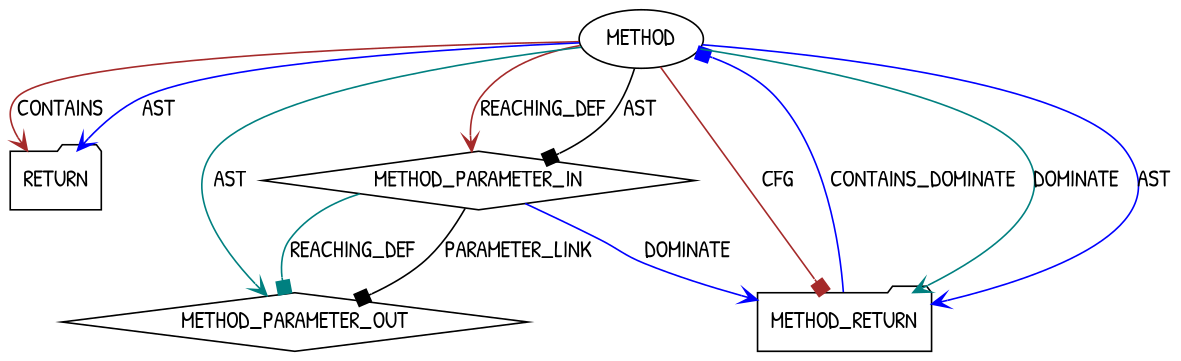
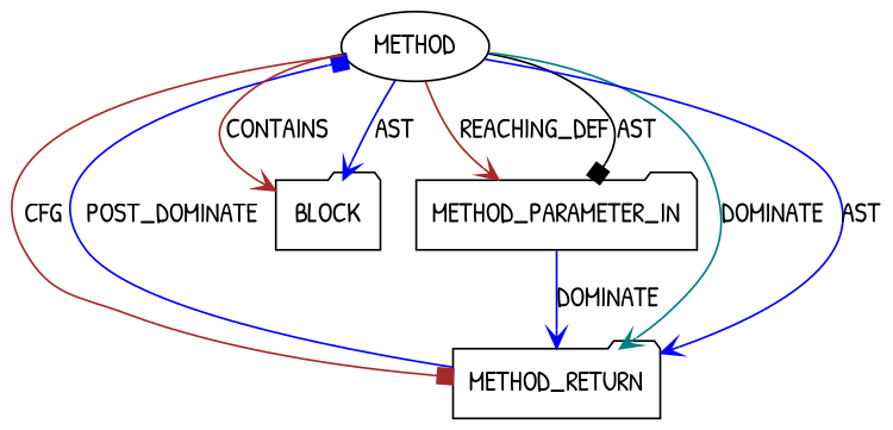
  digraph {
    fontname="Patrick Hand"
    node [CODE="<empty>" ORDER=1 TYPE_FULL_NAME=ANY fontname="Patrick Hand" shape=folder EVALUATION_STRATEGY=BY_VALUE]
    edge [arrowhead=vee color=blue fontname="Patrick Hand"]
-   n1 [ARGUMENT_INDEX=1 label=RETURN EVALUATION_STRATEGY=""]
-   n2 [CODE=p1 INDEX=1 IS_VARIADIC=false NAME=p1 label=METHOD_PARAMETER_IN shape=diamond]
-   n3 [CODE=p1 INDEX=1 IS_VARIADIC=false NAME=p1 label=METHOD_PARAMETER_OUT shape=diamond]
+   n1 [ARGUMENT_INDEX=1 label=BLOCK EVALUATION_STRATEGY=""]
+   n2 [CODE=p1 INDEX=1 IS_VARIADIC=false NAME=p1 label=METHOD_PARAMETER_IN]
    n4 [CODE=RET ORDER=2 label=METHOD_RETURN]
    n5 [AST_PARENT_FULL_NAME="<global>" AST_PARENT_TYPE=NAMESPACE_BLOCK FILENAME="<empty>" FULL_NAME=spin_lock_init IS_EXTERNAL=true NAME=spin_lock_init ORDER=0 label=METHOD shape=ellipse TYPE_FULL_NAME="" EVALUATION_STRATEGY=""]
-   n2 -> n3 [arrowhead=box color=black label=PARAMETER_LINK]
-   n2 -> n3 [VARIABLE=p1 arrowhead=box color=teal label=REACHING_DEF]
    n2 -> n4 [VARIABLE=p1 label=DOMINATE]
-   n4 -> n5 [arrowhead=box label=CONTAINS_DOMINATE]
+   n4 -> n5 [arrowhead=box label=POST_DOMINATE]
    n5 -> n1 [color=brown label=CONTAINS]
    n5 -> n1 [label=AST]
    n5 -> n2 [color=brown label=REACHING_DEF]
    n5 -> n2 [arrowhead=box color=black label=AST]
-   n5 -> n3 [color=teal label=AST]
    n5 -> n4 [color=teal label=DOMINATE]
    n5 -> n4 [label=AST]
    n5 -> n4 [arrowhead=box color=brown label=CFG]
  }
